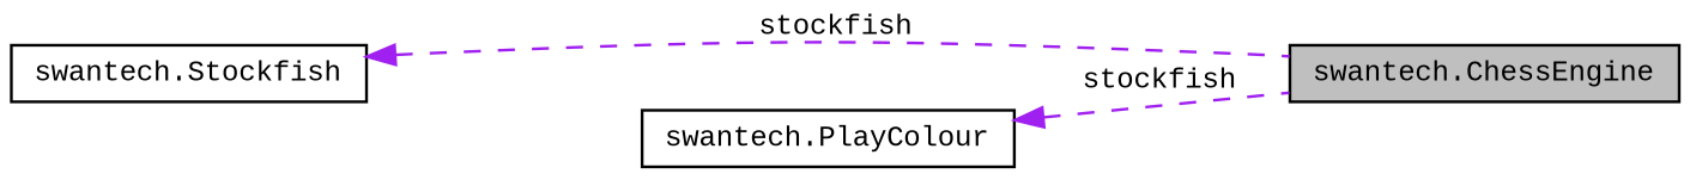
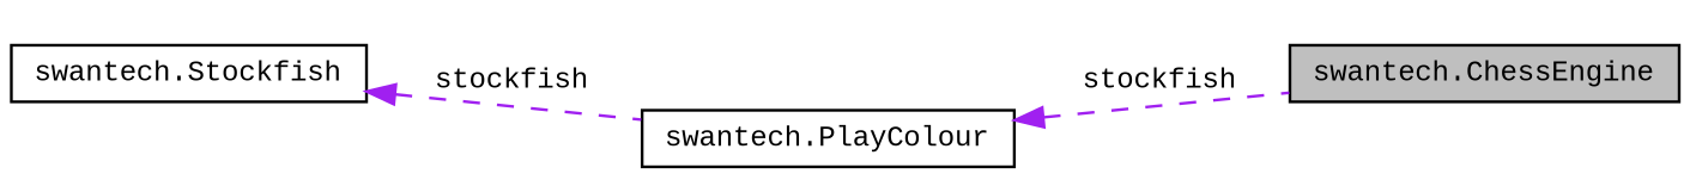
  digraph {
    fontname="Liberation Mono"
    rankdir=LR
    node [color=black fillcolor=white fontname="Liberation Mono" fontsize=10 shape=record style=filled]
    edge [color=purple dir=back fontname="Liberation Mono" fontsize=10 labelfontname=Helvetica labelfontsize=10 style=dashed]
    n1 [fillcolor=grey75 fontcolor=black height=0.2 label="swantech.ChessEngine" width=0.4]
    n2 [height=0.2 label="swantech.PlayColour" width=0.4]
    n3 [height=0.2 label="swantech.Stockfish" width=0.4]
    n2 -> n1 [label=" stockfish"]
-   n3 -> n1 [label=" stockfish"]
+   n3 -> n2 [label=" stockfish"]
  }
